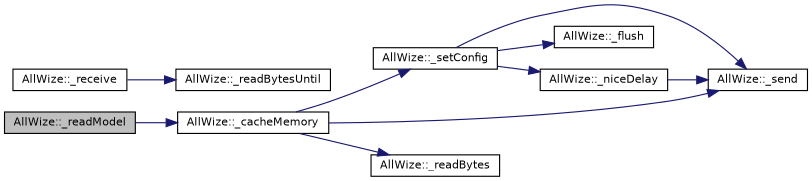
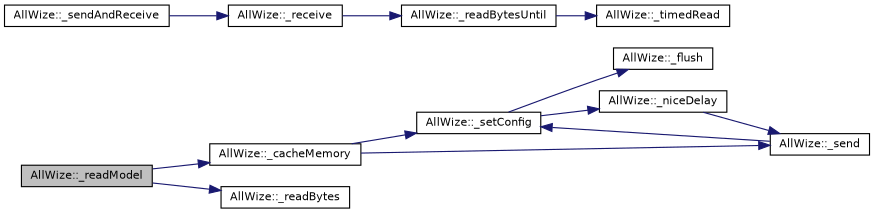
  digraph {
    rankdir=LR
    node [color=black fillcolor=white fontname=Helvetica fontsize=10 shape=record style=filled]
    edge [color=midnightblue fontname=Helvetica fontsize=10 labelfontname=Helvetica labelfontsize=10 style=solid]
    n1 [fillcolor=grey75 fontcolor=black height=0.2 label="AllWize::_readModel" width=0.4]
    n2 [height=0.2 label="AllWize::_cacheMemory" width=0.4]
    n3 [height=0.2 label="AllWize::_setConfig" width=0.4]
    n4 [height=0.2 label="AllWize::_send" width=0.4]
    n5 [height=0.2 label="AllWize::_readBytes" width=0.4]
    n6 [height=0.2 label="AllWize::_flush" width=0.4]
    n7 [height=0.2 label="AllWize::_niceDelay" width=0.4]
+   n8 [height=0.2 label="AllWize::_sendAndReceive" width=0.4]
    n9 [height=0.2 label="AllWize::_receive" width=0.4]
    n10 [height=0.2 label="AllWize::_readBytesUntil" width=0.4]
+   n11 [height=0.2 label="AllWize::_timedRead" width=0.4]
    n1 -> n2
    n2 -> n3
    n2 -> n4
-   n2 -> n5
-   n3 -> n4
+   n1 -> n5
+   n4 -> n3
    n3 -> n6
    n3 -> n7
    n7 -> n4
+   n8 -> n9
    n9 -> n10
+   n10 -> n11
  }
